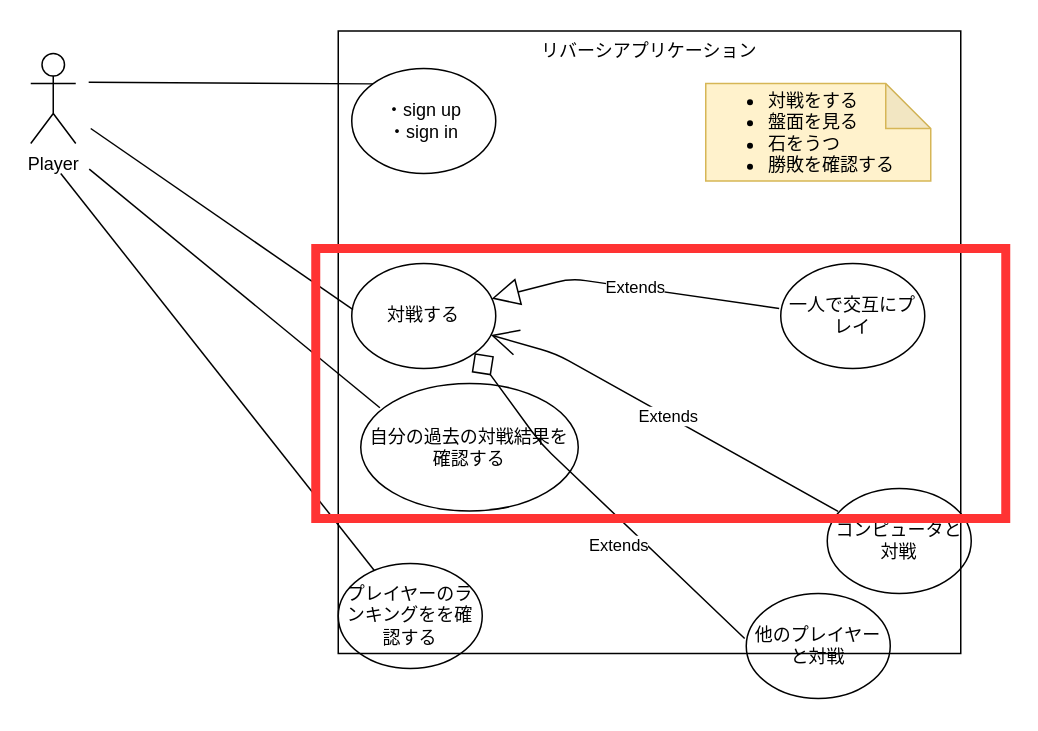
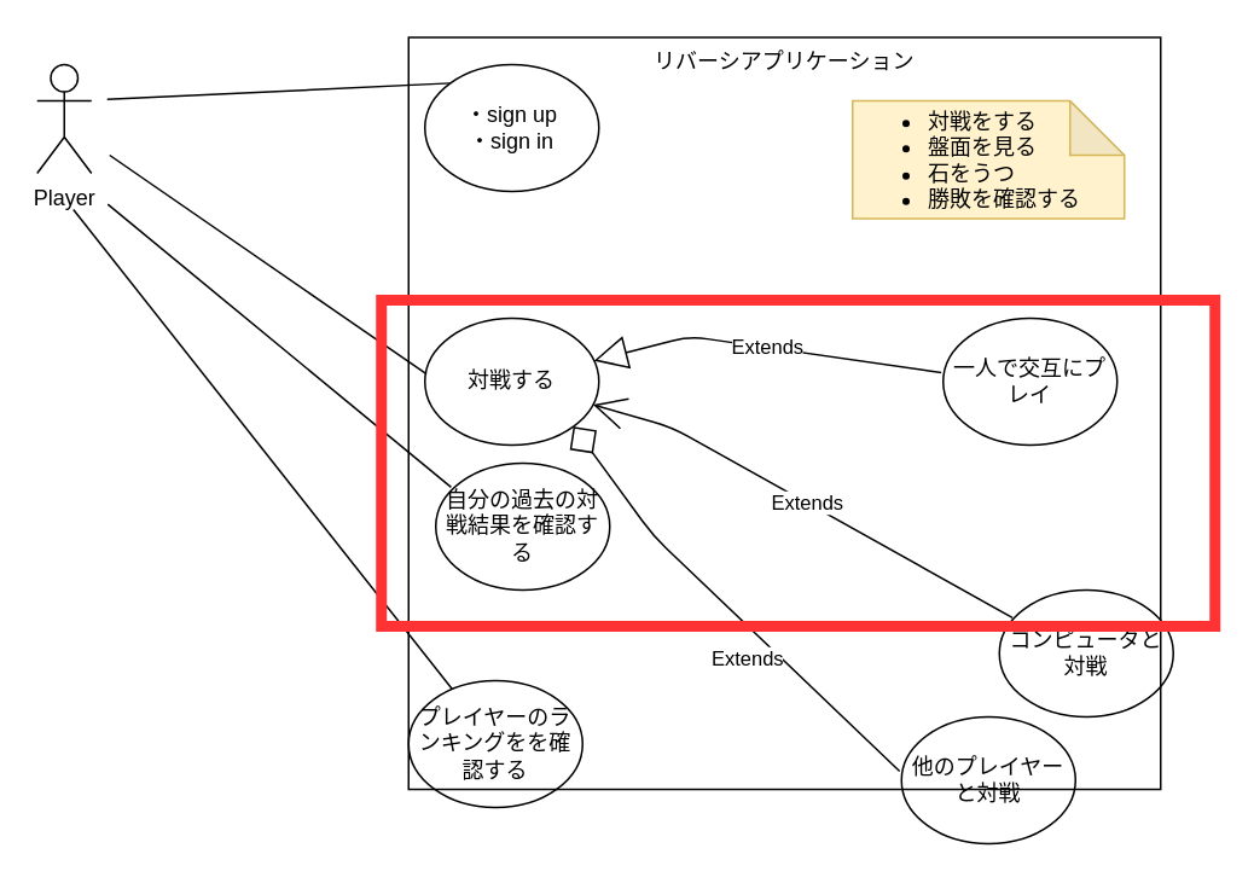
  <mxCell id="0" />
  <mxCell id="1" parent="0" />
  <mxCell id="2" value="Player" style="shape=umlActor;verticalLabelPosition=bottom;verticalAlign=top;html=1;outlineConnect=0;" parent="1" vertex="1"><mxGeometry x="20" y="35" width="30" height="60" as="geometry" /></mxCell>
  <mxCell id="3" value="&lt;div style=&quot;&quot;&gt;&lt;span style=&quot;background-color: initial;&quot;&gt;リバーシアプリケーション&lt;/span&gt;&lt;/div&gt;" style="whiteSpace=wrap;html=1;aspect=fixed;align=center;verticalAlign=top;fillColor=none;" parent="1" vertex="1"><mxGeometry x="225" y="20" width="415" height="415" as="geometry" /></mxCell>
  <mxCell id="4" value="対戦する" style="ellipse;whiteSpace=wrap;html=1;fillColor=none;" parent="1" vertex="1"><mxGeometry x="234" y="175" width="96" height="70" as="geometry" /></mxCell>
  <mxCell id="5" value="" style="endArrow=none;html=1;entryX=0.009;entryY=0.44;entryDx=0;entryDy=0;entryPerimeter=0;" parent="1" target="4" edge="1"><mxGeometry width="50" height="50" relative="1" as="geometry"><mxPoint x="60" y="85" as="sourcePoint" /><mxPoint x="110" y="35" as="targetPoint" /></mxGeometry></mxCell>
  <mxCell id="6" value="&lt;ul&gt;&lt;li&gt;&lt;span style=&quot;background-color: initial;&quot;&gt;対戦をする&lt;/span&gt;&lt;/li&gt;&lt;li&gt;&lt;span style=&quot;background-color: initial;&quot;&gt;盤面を見る&lt;/span&gt;&lt;/li&gt;&lt;li&gt;&lt;span style=&quot;background-color: initial;&quot;&gt;石をうつ&lt;/span&gt;&lt;/li&gt;&lt;li&gt;&lt;span style=&quot;background-color: initial;&quot;&gt;勝敗を確認する&lt;/span&gt;&lt;/li&gt;&lt;/ul&gt;" style="shape=note;whiteSpace=wrap;html=1;backgroundOutline=1;darkOpacity=0.05;fillColor=#fff2cc;align=left;strokeColor=#d6b656;" parent="1" vertex="1"><mxGeometry x="470" y="55" width="150" height="65" as="geometry" /></mxCell>
- <mxCell id="7" value="・sign up&lt;br&gt;・sign in" style="ellipse;whiteSpace=wrap;html=1;fillColor=none;" parent="1" vertex="1"><mxGeometry x="234" y="45" width="96" height="70" as="geometry" /></mxCell>
- <mxCell id="8" value="自分の過去の対戦結果を確認する" style="ellipse;whiteSpace=wrap;html=1;fillColor=none;" parent="1" vertex="1"><mxGeometry x="240" y="255" width="145" height="85" as="geometry" /></mxCell>
+ <mxCell id="7" value="・sign up&lt;br&gt;・sign in" style="ellipse;whiteSpace=wrap;html=1;fillColor=none;" parent="1" vertex="1"><mxGeometry x="234" y="35" width="96" height="70" as="geometry" /></mxCell>
+ <mxCell id="8" value="自分の過去の対戦結果を確認する" style="ellipse;whiteSpace=wrap;html=1;fillColor=none;" parent="1" vertex="1"><mxGeometry x="240" y="255" width="96" height="70" as="geometry" /></mxCell>
  <mxCell id="9" value="" style="endArrow=none;html=1;entryX=0;entryY=0;entryDx=0;entryDy=0;" parent="1" target="7" edge="1"><mxGeometry width="50" height="50" relative="1" as="geometry"><mxPoint x="58.64" y="54.2" as="sourcePoint" /><mxPoint x="233.504" y="125" as="targetPoint" /></mxGeometry></mxCell>
  <mxCell id="10" value="" style="endArrow=none;html=1;entryX=0.088;entryY=0.19;entryDx=0;entryDy=0;entryPerimeter=0;" parent="1" target="8" edge="1"><mxGeometry width="50" height="50" relative="1" as="geometry"><mxPoint x="59" y="112.1" as="sourcePoint" /><mxPoint x="233.864" y="182.9" as="targetPoint" /></mxGeometry></mxCell>
  <mxCell id="11" value="一人で交互にプレイ&lt;span style=&quot;color: rgba(0, 0, 0, 0); font-family: monospace; font-size: 0px; text-align: start;&quot;&gt;%3CmxGraphModel%3E%3Croot%3E%3CmxCell%20id%3D%220%22%2F%3E%3CmxCell%20id%3D%221%22%20parent%3D%220%22%2F%3E%3CmxCell%20id%3D%222%22%20value%3D%22%E5%AF%BE%E6%88%A6%E3%81%99%E3%82%8B%22%20style%3D%22ellipse%3BwhiteSpace%3Dwrap%3Bhtml%3D1%3BfillColor%3Dnone%3B%22%20vertex%3D%221%22%20parent%3D%221%22%3E%3CmxGeometry%20x%3D%22414%22%20y%3D%22480%22%20width%3D%2296%22%20height%3D%2270%22%20as%3D%22geometry%22%2F%3E%3C%2FmxCell%3E%3C%2Froot%3E%3C%2FmxGraphModel%3E&lt;/span&gt;" style="ellipse;whiteSpace=wrap;html=1;fillColor=none;" parent="1" vertex="1"><mxGeometry x="520" y="175" width="96" height="70" as="geometry" /></mxCell>
  <mxCell id="12" value="コンピュータと対戦" style="ellipse;whiteSpace=wrap;html=1;fillColor=none;" parent="1" vertex="1"><mxGeometry x="551" y="325" width="96" height="70" as="geometry" /></mxCell>
  <mxCell id="13" value="他のプレイヤーと対戦" style="ellipse;whiteSpace=wrap;html=1;fillColor=none;" parent="1" vertex="1"><mxGeometry x="497" y="395" width="96" height="70" as="geometry" /></mxCell>
  <mxCell id="14" value="Extends" style="endArrow=block;endSize=16;endFill=0;html=1;exitX=-0.011;exitY=0.428;exitDx=0;exitDy=0;exitPerimeter=0;" parent="1" source="11" target="4" edge="1"><mxGeometry width="160" relative="1" as="geometry"><mxPoint x="240" y="245" as="sourcePoint" /><mxPoint x="330" y="135" as="targetPoint" /><Array as="points"><mxPoint x="380" y="185" /></Array></mxGeometry></mxCell>
  <mxCell id="15" value="Extends" style="endArrow=open;endSize=16;endFill=0;html=1;exitX=0.075;exitY=0.218;exitDx=0;exitDy=0;exitPerimeter=0;" parent="1" source="12" target="4" edge="1"><mxGeometry width="160" relative="1" as="geometry"><mxPoint x="398.944" y="209.98" as="sourcePoint" /><mxPoint x="340" y="175" as="targetPoint" /><Array as="points"><mxPoint x="370" y="235" /></Array></mxGeometry></mxCell>
  <mxCell id="16" value="Extends" style="endArrow=diamond;endSize=16;endFill=0;html=1;exitX=-0.011;exitY=0.428;exitDx=0;exitDy=0;exitPerimeter=0;entryX=1;entryY=1;entryDx=0;entryDy=0;" parent="1" source="13" target="4" edge="1"><mxGeometry x="-0.206" y="13" width="160" relative="1" as="geometry"><mxPoint x="388.944" y="300" as="sourcePoint" /><mxPoint x="310" y="205" as="targetPoint" /><Array as="points"><mxPoint x="360" y="295.04" /></Array><mxPoint as="offset" /></mxGeometry></mxCell>
  <mxCell id="17" value="プレイヤーのランキングをを確認する" style="ellipse;whiteSpace=wrap;html=1;fillColor=none;" parent="1" vertex="1"><mxGeometry x="225" y="375" width="96" height="70" as="geometry" /></mxCell>
  <mxCell id="18" value="" style="endArrow=none;html=1;" parent="1" target="17" edge="1"><mxGeometry width="50" height="50" relative="1" as="geometry"><mxPoint x="40" y="115" as="sourcePoint" /><mxPoint x="340" y="175" as="targetPoint" /><Array as="points"><mxPoint x="40" y="115" /></Array></mxGeometry></mxCell>
  <mxCell id="19" value="" style="rounded=0;whiteSpace=wrap;html=1;fillColor=none;strokeColor=#FF3333;strokeWidth=6;" parent="1" vertex="1"><mxGeometry x="210" y="165" width="460" height="180" as="geometry" /></mxCell>
